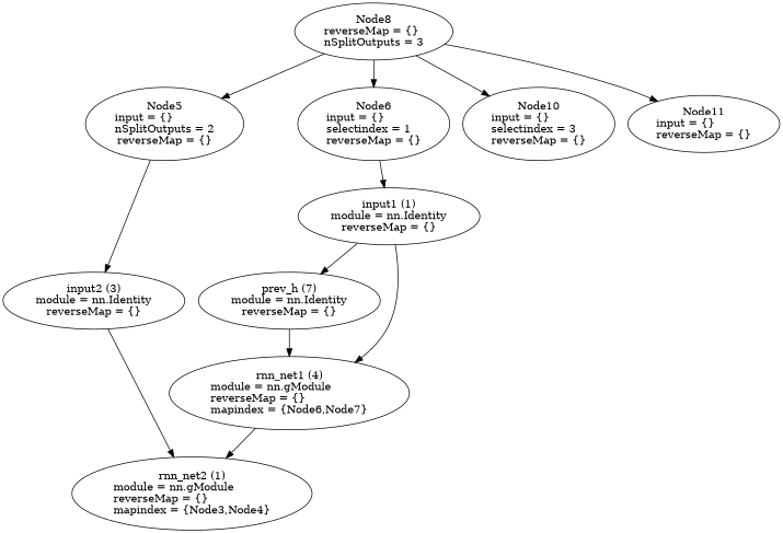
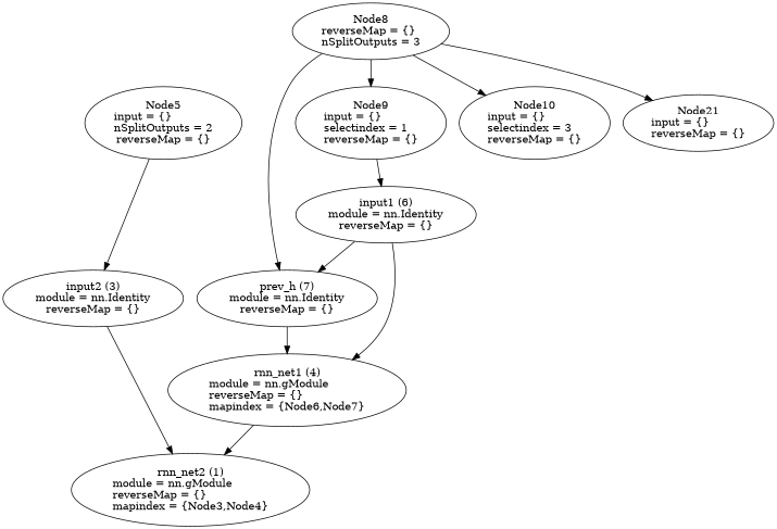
  digraph {
    node [shape=oval]
    n1 [height=1.3356 label="rnn_net2 (1)\nmodule = nn.gModule\lreverseMap = {}\lmapindex = {Node3,Node4}" width=3.457]
    n2 [height=1.041 label="input2 (3)\nmodule = nn.Identity\lreverseMap = {}" width=2.6124]
    n3 [height=1.3356 label="rnn_net1 (4)\nmodule = nn.gModule\lreverseMap = {}\lmapindex = {Node6,Node7}" width=3.457]
    n4 [height=1.3356 label="Node5\ninput = {}\lnSplitOutputs = 2\lreverseMap = {}" width=2.1606]
-   n5 [height=1.041 label="input1 (1)\nmodule = nn.Identity\lreverseMap = {}" width=2.6124]
+   n5 [height=1.041 label="input1 (6)\nmodule = nn.Identity\lreverseMap = {}" width=2.6124]
    n6 [height=1.041 label="prev_h (7)\nmodule = nn.Identity\lreverseMap = {}" width=2.6124]
    n7 [height=1.041 label="Node8\nreverseMap = {}\lnSplitOutputs = 3" width=2.2392]
-   n8 [height=1.3356 label="Node6\ninput = {}\lselectindex = 1\lreverseMap = {}" width=2.1606]
+   n8 [height=1.3356 label="Node9\ninput = {}\lselectindex = 1\lreverseMap = {}" width=2.1606]
    n9 [height=1.3356 label="Node10\ninput = {}\lselectindex = 3\lreverseMap = {}" width=2.1606]
-   n10 [height=1.041 label="Node11\ninput = {}\lreverseMap = {}" width=2.1606]
+   n10 [height=1.041 label="Node21\ninput = {}\lreverseMap = {}" width=2.1606]
    n2 -> n1
    n3 -> n1
    n4 -> n2
    n5 -> n3
    n5 -> n6
    n6 -> n3
-   n7 -> n4
+   n7 -> n6
    n7 -> n8
    n7 -> n9
    n7 -> n10
    n8 -> n5
  }
